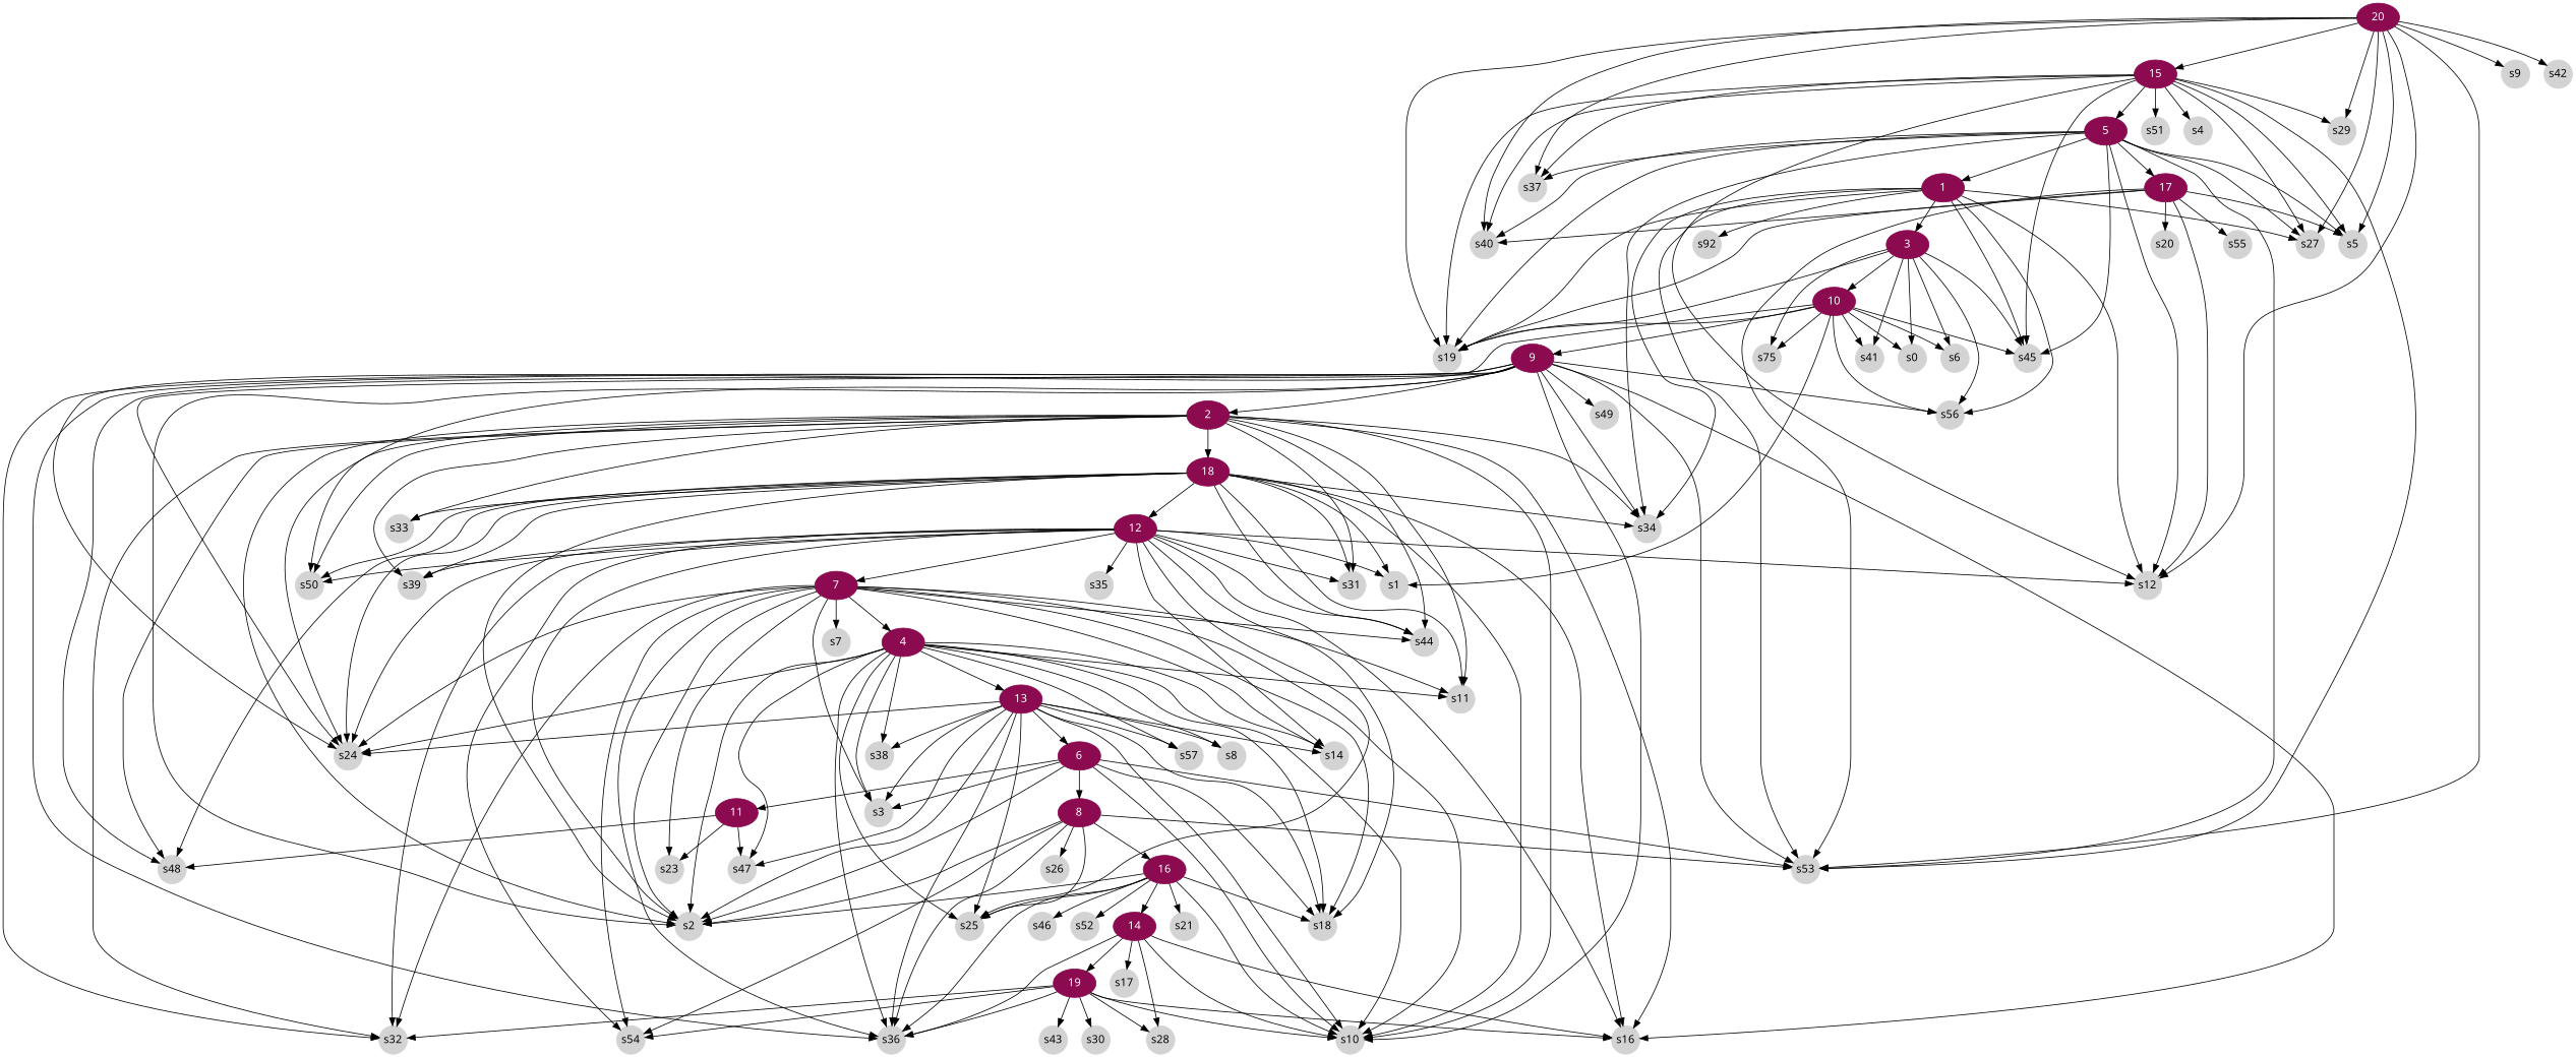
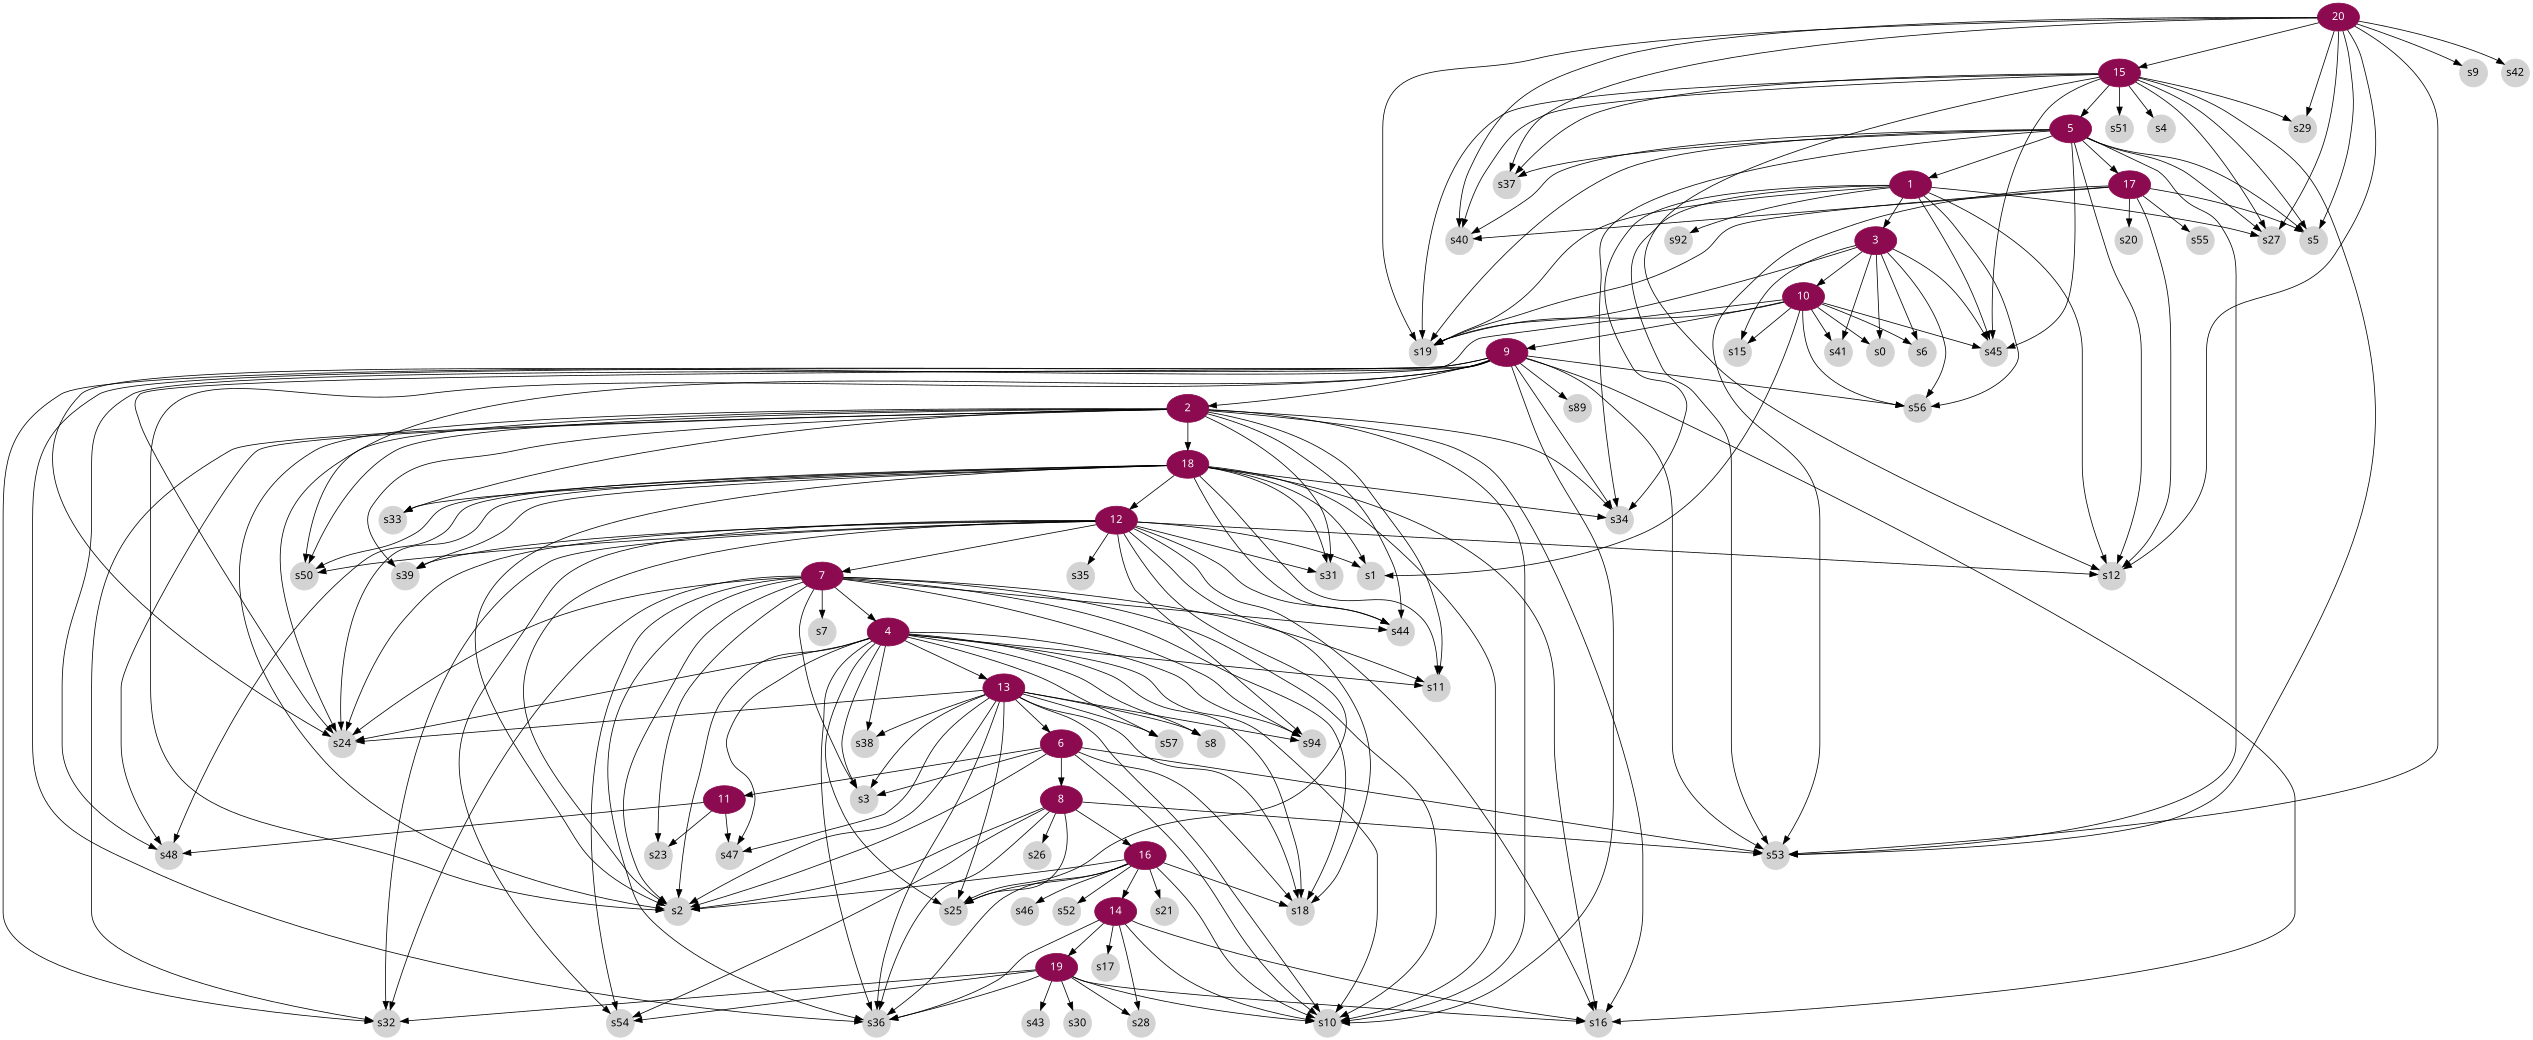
  digraph {
    fontname="Noto Sans"
    node [color=lightgrey fontcolor=black fontname="Noto Sans" style=filled fixedsize=true shape=circle]
    edge [fontname="Noto Sans"]
    5 [color=deeppink4 fontcolor=white fixedsize="" shape=""]
    1 [color=deeppink4 fontcolor=white fixedsize="" shape=""]
    17 [color=deeppink4 fontcolor=white fixedsize="" shape=""]
    s12
    s19
    s27
    s34
    s45
    s53
    s5
    s37
    s40
    3 [color=deeppink4 fontcolor=white fixedsize="" shape=""]
    n14 [label=s92]
    s56
    s20
    s55
    10 [color=deeppink4 fontcolor=white fixedsize="" shape=""]
    s0
    s6
-   s15 [label=s75]
+   s15
    s41
    9 [color=deeppink4 fontcolor=white fixedsize="" shape=""]
    2 [color=deeppink4 fontcolor=white fixedsize="" shape=""]
    s2
    s10
    s16
    s24
    s32
    s48
    s50
    s36
-   s49
+   s49 [label=s89]
    18 [color=deeppink4 fontcolor=white fixedsize="" shape=""]
    s11
    s31
    s33
    s39
    s44
    12 [color=deeppink4 fontcolor=white fixedsize="" shape=""]
    s1
    7 [color=deeppink4 fontcolor=white fixedsize="" shape=""]
    4 [color=deeppink4 fontcolor=white fixedsize="" shape=""]
    s3
-   s14
+   s14 [label=s94]
    s18
    s7
    s23
    s54
    13 [color=deeppink4 fontcolor=white fixedsize="" shape=""]
    s8
    s25
    s38
    s47
    s57
    6 [color=deeppink4 fontcolor=white fixedsize="" shape=""]
    15 [color=deeppink4 fontcolor=white fixedsize="" shape=""]
    s4
    s29
    s51
    8 [color=deeppink4 fontcolor=white fixedsize="" shape=""]
    11 [color=deeppink4 fontcolor=white fixedsize="" shape=""]
    16 [color=deeppink4 fontcolor=white fixedsize="" shape=""]
    s26
    s35
    14 [color=deeppink4 fontcolor=white fixedsize="" shape=""]
    s21
    s46
    s52
    19 [color=deeppink4 fontcolor=white fixedsize="" shape=""]
    s17
    s28
    s30
    s43
    20 [color=deeppink4 fontcolor=white fixedsize="" shape=""]
    s9
    s42
    5 -> 1
    5 -> 17
    5 -> s12
    5 -> s19
    5 -> s27
    5 -> s34
    5 -> s45
    5 -> s53
    5 -> s5
    5 -> s37
    5 -> s40
    1 -> s12
    1 -> s19
    1 -> s27
    1 -> s34
    1 -> s45
    1 -> s53
    1 -> 3
    1 -> n14
    1 -> s56
    17 -> s12
    17 -> s19
    17 -> s53
    17 -> s5
    17 -> s40
    17 -> s20
    17 -> s55
    3 -> s19
    3 -> s45
    3 -> s56
    3 -> 10
    3 -> s0
    3 -> s6
    3 -> s15
    3 -> s41
    10 -> s19
    10 -> s45
    10 -> s56
    10 -> s0
    10 -> s6
    10 -> s15
    10 -> s41
    10 -> 9
    10 -> s24
    10 -> s1
    9 -> s34
    9 -> s53
    9 -> s56
    9 -> 2
    9 -> s2
    9 -> s10
    9 -> s16
    9 -> s24
    9 -> s32
    9 -> s48
    9 -> s50
    9 -> s36
    9 -> s49
    2 -> s34
    2 -> s2
    2 -> s10
    2 -> s16
    2 -> s24
    2 -> s32
    2 -> s48
    2 -> s50
    2 -> 18
    2 -> s11
    2 -> s31
    2 -> s33
    2 -> s39
    2 -> s44
    18 -> s34
    18 -> s2
    18 -> s10
    18 -> s16
    18 -> s24
    18 -> s48
    18 -> s50
    18 -> s11
    18 -> s31
    18 -> s33
    18 -> s39
    18 -> s44
    18 -> 12
    18 -> s1
    12 -> s12
    12 -> s2
    12 -> s16
    12 -> s24
    12 -> s32
    12 -> s50
    12 -> s31
    12 -> s39
    12 -> s44
    12 -> s1
    12 -> 7
    12 -> s14
    12 -> s18
    12 -> s54
    12 -> s25
    12 -> s35
    7 -> s2
    7 -> s10
    7 -> s24
    7 -> s32
    7 -> s36
    7 -> s11
    7 -> s44
    7 -> 4
    7 -> s3
    7 -> s14
    7 -> s18
    7 -> s7
    7 -> s23
    7 -> s54
    4 -> s2
    4 -> s10
    4 -> s24
    4 -> s36
    4 -> s11
    4 -> s3
    4 -> s14
    4 -> s18
    4 -> 13
    4 -> s8
    4 -> s25
    4 -> s38
    4 -> s47
    4 -> s57
    13 -> s2
    13 -> s10
    13 -> s24
    13 -> s36
    13 -> s3
    13 -> s14
    13 -> s18
    13 -> s8
    13 -> s25
    13 -> s38
    13 -> s47
    13 -> s57
    13 -> 6
    6 -> s53
    6 -> s2
    6 -> s10
    6 -> s3
    6 -> s18
    6 -> 8
    6 -> 11
    15 -> 5
    15 -> s12
    15 -> s19
    15 -> s27
    15 -> s45
    15 -> s53
    15 -> s5
    15 -> s37
    15 -> s40
    15 -> s4
    15 -> s29
    15 -> s51
    8 -> s53
    8 -> s2
    8 -> s36
    8 -> s54
    8 -> s25
    8 -> 16
    8 -> s26
    11 -> s48
    11 -> s23
    11 -> s47
    16 -> s2
    16 -> s10
    16 -> s36
    16 -> s18
    16 -> s25
    16 -> 14
    16 -> s21
    16 -> s46
    16 -> s52
    14 -> s10
    14 -> s16
    14 -> s36
    14 -> 19
    14 -> s17
    14 -> s28
    19 -> s10
    19 -> s16
    19 -> s32
    19 -> s36
    19 -> s54
    19 -> s28
    19 -> s30
    19 -> s43
    20 -> s12
    20 -> s19
    20 -> s27
    20 -> s53
    20 -> s5
    20 -> s37
    20 -> s40
    20 -> 15
    20 -> s29
    20 -> s9
    20 -> s42
  }
